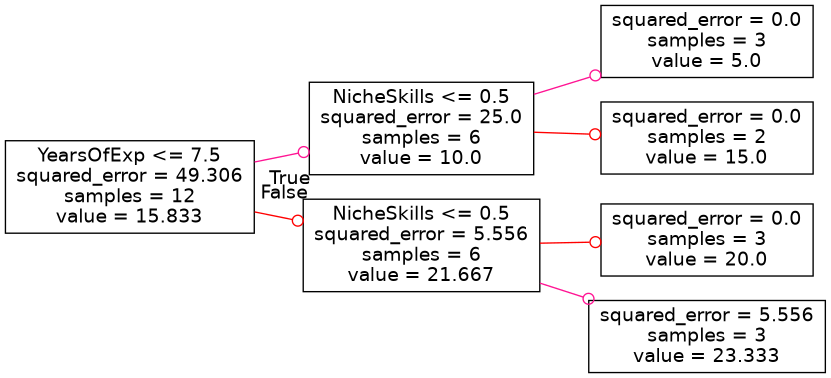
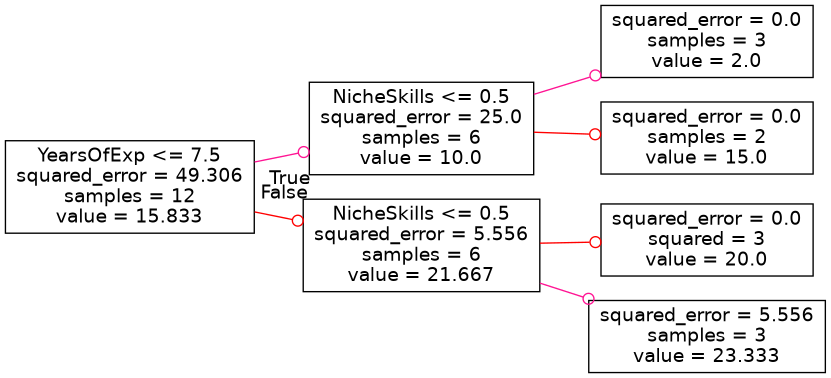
  digraph {
    rankdir=LR
    node [fontname=helvetica shape=box]
    edge [arrowhead=odot color=deeppink fontname=helvetica]
    n1 [label="YearsOfExp <= 7.5\nsquared_error = 49.306\nsamples = 12\nvalue = 15.833"]
    n2 [label="NicheSkills <= 0.5\nsquared_error = 25.0\nsamples = 6\nvalue = 10.0"]
    n3 [label="NicheSkills <= 0.5\nsquared_error = 5.556\nsamples = 6\nvalue = 21.667"]
-   n4 [label="squared_error = 0.0\nsamples = 3\nvalue = 5.0"]
+   n4 [label="squared_error = 0.0\nsamples = 3\nvalue = 2.0"]
    n5 [label="squared_error = 0.0\nsamples = 2\nvalue = 15.0"]
-   n6 [label="squared_error = 0.0\nsamples = 3\nvalue = 20.0"]
+   n6 [label="squared_error = 0.0\nsquared = 3\nvalue = 20.0"]
    n7 [label="squared_error = 5.556\nsamples = 3\nvalue = 23.333"]
    n1 -> n2 [headlabel=True labelangle=45 labeldistance=2.5]
    n1 -> n3 [color=red headlabel=False labelangle=-45 labeldistance=2.5]
    n2 -> n4
    n2 -> n5 [color=red]
    n3 -> n6 [color=red]
    n3 -> n7
  }
